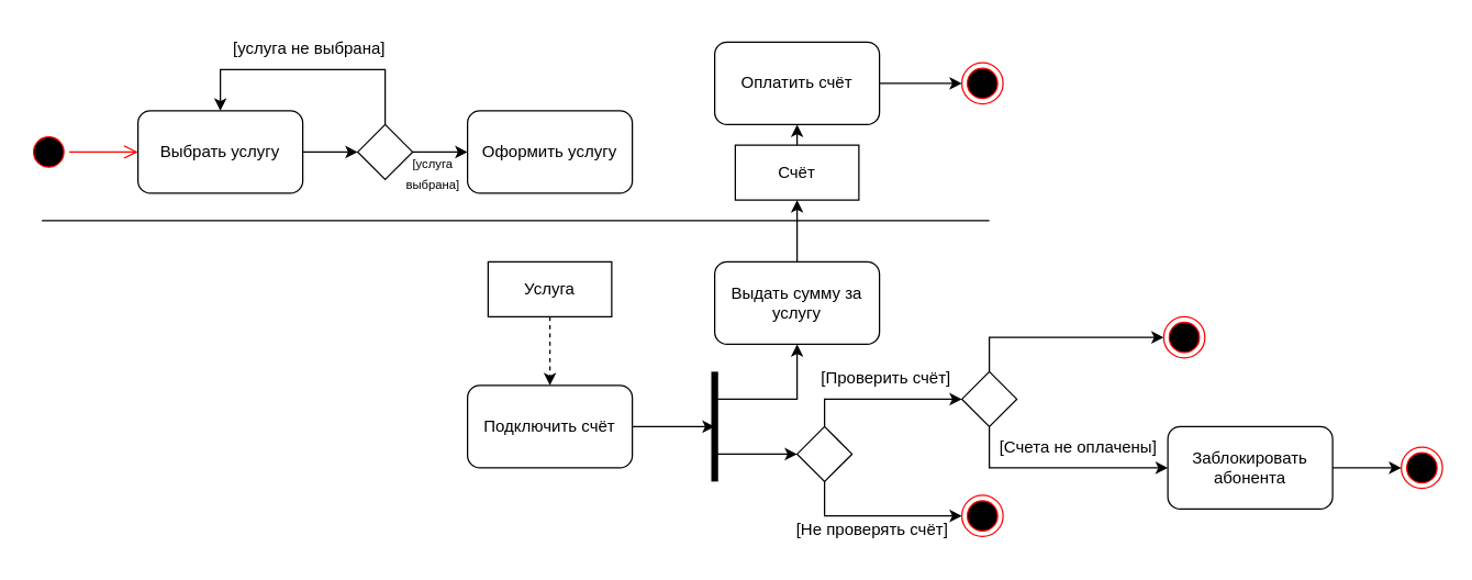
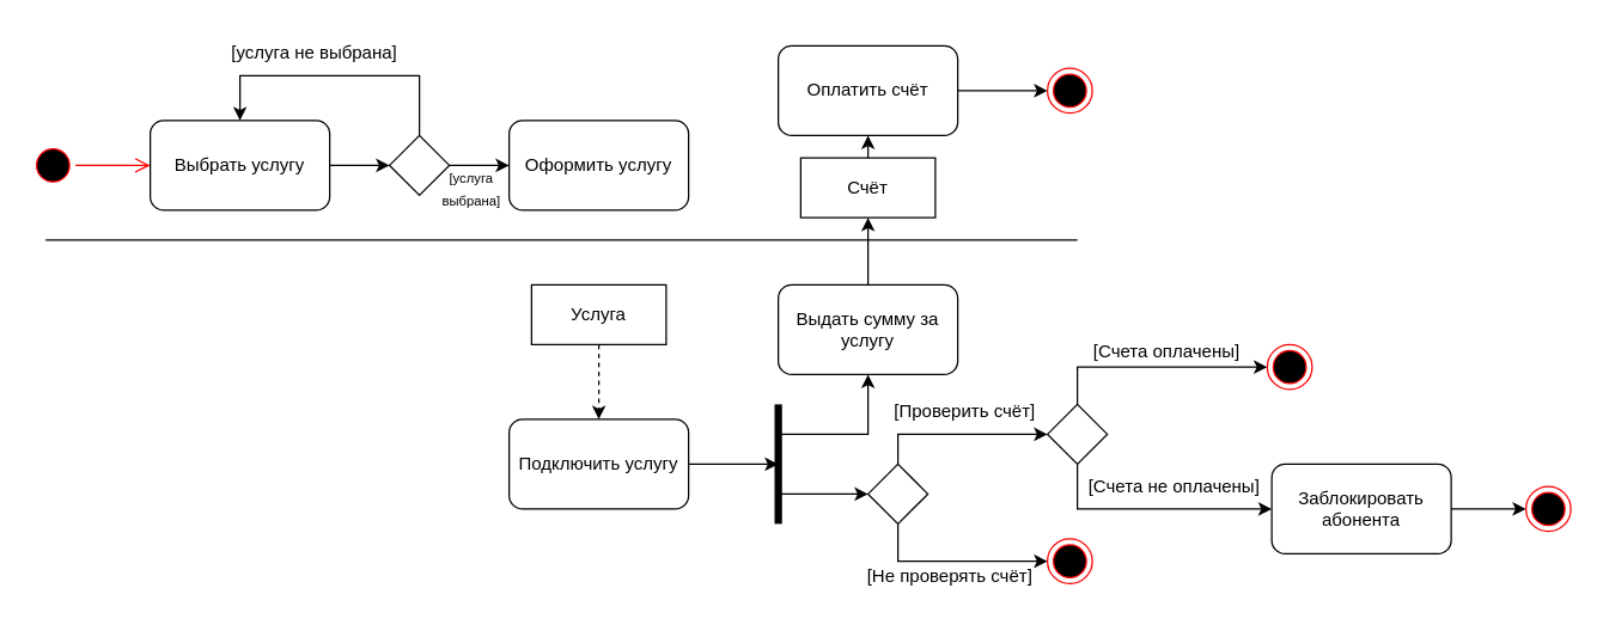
  <mxCell id="0" />
  <mxCell id="1" parent="0" />
  <mxCell id="2" value="" style="ellipse;html=1;shape=startState;fillColor=#000000;strokeColor=#ff0000;" vertex="1" parent="1"><mxGeometry y="95" width="30" height="30" as="geometry" x="20" /></mxCell>
  <mxCell id="3" value="" style="edgeStyle=orthogonalEdgeStyle;html=1;verticalAlign=bottom;endArrow=open;endSize=8;strokeColor=#ff0000;rounded=0;entryX=0;entryY=0.5;entryDx=0;entryDy=0;" edge="1" source="2" parent="1" target="4"><mxGeometry relative="1" as="geometry"><mxPoint x="110" y="105" as="targetPoint" /></mxGeometry></mxCell>
  <mxCell id="4" value="Выбрать услугу" style="rounded=1;whiteSpace=wrap;html=1;" vertex="1" parent="1"><mxGeometry x="100" y="80" width="120" height="60" as="geometry" /></mxCell>
  <mxCell id="5" value="Оформить услугу" style="rounded=1;whiteSpace=wrap;html=1;" vertex="1" parent="1"><mxGeometry x="340" y="80" width="120" height="60" as="geometry" /></mxCell>
  <mxCell id="6" value="" style="endArrow=none;html=1;rounded=0;" edge="1" parent="1"><mxGeometry width="50" height="50" relative="1" as="geometry"><mxPoint x="30" y="160" as="sourcePoint" /><mxPoint x="720" y="160" as="targetPoint" /></mxGeometry></mxCell>
  <mxCell id="7" value="Услуга" style="rounded=0;whiteSpace=wrap;html=1;" vertex="1" parent="1"><mxGeometry x="355" y="190" width="90" height="40" as="geometry" /></mxCell>
  <mxCell id="8" value="" style="rhombus;whiteSpace=wrap;html=1;" vertex="1" parent="1"><mxGeometry x="260" y="90" width="40" height="40" as="geometry" /></mxCell>
  <mxCell id="9" value="" style="endArrow=classic;html=1;rounded=0;exitX=1;exitY=0.5;exitDx=0;exitDy=0;entryX=0;entryY=0.5;entryDx=0;entryDy=0;" edge="1" parent="1" source="4" target="8"><mxGeometry width="50" height="50" relative="1" as="geometry"><mxPoint x="200" y="210" as="sourcePoint" /><mxPoint x="250" y="160" as="targetPoint" /></mxGeometry></mxCell>
  <mxCell id="10" value="" style="endArrow=classic;html=1;rounded=0;exitX=1;exitY=0.5;exitDx=0;exitDy=0;entryX=0;entryY=0.5;entryDx=0;entryDy=0;" edge="1" parent="1" source="8" target="5"><mxGeometry width="50" height="50" relative="1" as="geometry"><mxPoint x="200" y="210" as="sourcePoint" /><mxPoint x="250" y="160" as="targetPoint" /></mxGeometry></mxCell>
  <mxCell id="11" value="" style="endArrow=classic;html=1;rounded=0;exitX=0.5;exitY=0;exitDx=0;exitDy=0;entryX=0.5;entryY=0;entryDx=0;entryDy=0;" edge="1" parent="1" source="8" target="4"><mxGeometry width="50" height="50" relative="1" as="geometry"><mxPoint x="200" y="150" as="sourcePoint" /><mxPoint x="250" y="100" as="targetPoint" /><Array as="points"><mxPoint x="280" y="50" /><mxPoint x="160" y="50" /></Array></mxGeometry></mxCell>
- <mxCell id="12" value="[услуга не выбрана]" style="text;html=1;strokeColor=none;fillColor=none;align=center;verticalAlign=middle;whiteSpace=wrap;rounded=0;" vertex="1" parent="1"><mxGeometry x="150" y="20" width="150" height="30" as="geometry" /></mxCell>
+ <mxCell id="12" value="[услуга не выбрана]" style="text;html=1;strokeColor=none;fillColor=none;align=center;verticalAlign=middle;whiteSpace=wrap;rounded=0;" vertex="1" parent="1"><mxGeometry x="135" y="20" width="150" height="30" as="geometry" /></mxCell>
  <mxCell id="13" value="&lt;font style=&quot;font-size: 9px;&quot;&gt;[услуга выбрана]&lt;/font&gt;" style="text;html=1;strokeColor=none;fillColor=none;align=center;verticalAlign=middle;whiteSpace=wrap;rounded=0;" vertex="1" parent="1"><mxGeometry x="280" y="110" width="70" height="30" as="geometry" /></mxCell>
  <mxCell id="14" value="" style="endArrow=classic;html=1;rounded=0;fontSize=9;exitX=0.5;exitY=1;exitDx=0;exitDy=0;dashed=1;" edge="1" parent="1" source="7" target="15"><mxGeometry width="50" height="50" relative="1" as="geometry"><mxPoint x="360" y="260" as="sourcePoint" /><mxPoint x="400" y="270" as="targetPoint" /></mxGeometry></mxCell>
- <mxCell id="15" value="&lt;font style=&quot;font-size: 12px;&quot;&gt;Подключить счёт&lt;/font&gt;" style="rounded=1;whiteSpace=wrap;html=1;fontSize=9;" vertex="1" parent="1"><mxGeometry x="340" y="280" width="120" height="60" as="geometry" /></mxCell>
+ <mxCell id="15" value="&lt;font style=&quot;font-size: 12px;&quot;&gt;Подключить услугу&lt;/font&gt;" style="rounded=1;whiteSpace=wrap;html=1;fontSize=9;" vertex="1" parent="1"><mxGeometry x="340" y="280" width="120" height="60" as="geometry" /></mxCell>
  <mxCell id="16" value="" style="ellipse;html=1;shape=endState;fillColor=#000000;strokeColor=#ff0000;fontSize=12;" vertex="1" parent="1"><mxGeometry x="700" y="45" width="30" height="30" as="geometry" /></mxCell>
  <mxCell id="17" style="edgeStyle=orthogonalEdgeStyle;rounded=0;orthogonalLoop=1;jettySize=auto;html=1;exitX=0.5;exitY=0;exitDx=0;exitDy=0;entryX=0.5;entryY=1;entryDx=0;entryDy=0;fontSize=12;" edge="1" parent="1" source="18" target="19"><mxGeometry relative="1" as="geometry" /></mxCell>
  <mxCell id="18" value="&lt;span style=&quot;font-size: 12px;&quot;&gt;Выдать сумму за услугу&lt;/span&gt;" style="rounded=1;whiteSpace=wrap;html=1;fontSize=9;" vertex="1" parent="1"><mxGeometry x="520" y="190" width="120" height="60" as="geometry" /></mxCell>
  <mxCell id="19" value="Счёт" style="rounded=0;whiteSpace=wrap;html=1;" vertex="1" parent="1"><mxGeometry x="535" y="105" width="90" height="40" as="geometry" /></mxCell>
  <mxCell id="20" value="Оплатить счёт" style="rounded=1;whiteSpace=wrap;html=1;fontSize=12;" vertex="1" parent="1"><mxGeometry x="520" y="30" width="120" height="60" as="geometry" /></mxCell>
  <mxCell id="21" value="" style="endArrow=classic;html=1;rounded=0;fontSize=12;exitX=1;exitY=0.5;exitDx=0;exitDy=0;entryX=0;entryY=0.5;entryDx=0;entryDy=0;" edge="1" parent="1" source="20" target="16"><mxGeometry width="50" height="50" relative="1" as="geometry"><mxPoint x="490" y="190" as="sourcePoint" /><mxPoint x="540" y="140" as="targetPoint" /></mxGeometry></mxCell>
  <mxCell id="22" value="" style="endArrow=classic;html=1;rounded=0;fontSize=12;exitX=0.5;exitY=0;exitDx=0;exitDy=0;entryX=0.5;entryY=1;entryDx=0;entryDy=0;" edge="1" parent="1" source="19" target="20"><mxGeometry width="50" height="50" relative="1" as="geometry"><mxPoint x="560" y="190" as="sourcePoint" /><mxPoint x="610" y="140" as="targetPoint" /></mxGeometry></mxCell>
  <mxCell id="23" value="" style="endArrow=none;html=1;rounded=0;fontSize=12;strokeWidth=5;" edge="1" parent="1"><mxGeometry width="50" height="50" relative="1" as="geometry"><mxPoint x="520" y="270" as="sourcePoint" /><mxPoint x="520" y="350" as="targetPoint" /></mxGeometry></mxCell>
  <mxCell id="24" value="" style="endArrow=classic;html=1;rounded=0;strokeWidth=1;fontSize=12;exitX=1;exitY=0.5;exitDx=0;exitDy=0;" edge="1" parent="1" source="15"><mxGeometry width="50" height="50" relative="1" as="geometry"><mxPoint x="560" y="320" as="sourcePoint" /><mxPoint x="520" y="310" as="targetPoint" /></mxGeometry></mxCell>
  <mxCell id="25" value="" style="endArrow=classic;html=1;rounded=0;strokeWidth=1;fontSize=12;entryX=0.5;entryY=1;entryDx=0;entryDy=0;" edge="1" parent="1" target="18"><mxGeometry width="50" height="50" relative="1" as="geometry"><mxPoint x="520" y="290" as="sourcePoint" /><mxPoint x="610" y="270" as="targetPoint" /><Array as="points"><mxPoint x="580" y="290" /></Array></mxGeometry></mxCell>
  <mxCell id="26" value="" style="endArrow=classic;html=1;rounded=0;strokeWidth=1;fontSize=12;" edge="1" parent="1"><mxGeometry width="50" height="50" relative="1" as="geometry"><mxPoint x="520" y="330" as="sourcePoint" /><mxPoint x="580" y="330" as="targetPoint" /></mxGeometry></mxCell>
  <mxCell id="27" value="" style="rhombus;whiteSpace=wrap;html=1;" vertex="1" parent="1"><mxGeometry x="580" y="310" width="40" height="40" as="geometry" /></mxCell>
  <mxCell id="28" value="" style="endArrow=classic;html=1;rounded=0;strokeWidth=1;fontSize=12;exitX=0.5;exitY=0;exitDx=0;exitDy=0;" edge="1" parent="1" source="27"><mxGeometry width="50" height="50" relative="1" as="geometry"><mxPoint x="540" y="320" as="sourcePoint" /><mxPoint x="700" y="290" as="targetPoint" /><Array as="points"><mxPoint x="600" y="290" /></Array></mxGeometry></mxCell>
  <mxCell id="29" value="" style="endArrow=classic;html=1;rounded=0;strokeWidth=1;fontSize=12;exitX=0.5;exitY=1;exitDx=0;exitDy=0;entryX=0;entryY=0.5;entryDx=0;entryDy=0;" edge="1" parent="1" source="27" target="32"><mxGeometry width="50" height="50" relative="1" as="geometry"><mxPoint x="540" y="320" as="sourcePoint" /><mxPoint x="700" y="370" as="targetPoint" /><Array as="points"><mxPoint x="600" y="375" /></Array></mxGeometry></mxCell>
  <mxCell id="30" value="[Проверить счёт]" style="text;html=1;strokeColor=none;fillColor=none;align=center;verticalAlign=middle;whiteSpace=wrap;rounded=0;fontSize=12;" vertex="1" parent="1"><mxGeometry x="590" y="260" width="110" height="30" as="geometry" /></mxCell>
  <mxCell id="31" value="[Не проверять счёт]" style="text;html=1;strokeColor=none;fillColor=none;align=center;verticalAlign=middle;whiteSpace=wrap;rounded=0;fontSize=12;" vertex="1" parent="1"><mxGeometry x="570" y="370" width="130" height="30" as="geometry" /></mxCell>
  <mxCell id="32" value="" style="ellipse;html=1;shape=endState;fillColor=#000000;strokeColor=#ff0000;fontSize=12;" vertex="1" parent="1"><mxGeometry x="700" y="360" width="30" height="30" as="geometry" /></mxCell>
  <mxCell id="33" value="" style="rhombus;whiteSpace=wrap;html=1;" vertex="1" parent="1"><mxGeometry x="700" y="270" width="40" height="40" as="geometry" /></mxCell>
  <mxCell id="34" value="" style="endArrow=classic;html=1;rounded=0;strokeWidth=1;fontSize=12;exitX=0.5;exitY=0;exitDx=0;exitDy=0;entryX=0;entryY=0.5;entryDx=0;entryDy=0;" edge="1" parent="1" source="33" target="36"><mxGeometry width="50" height="50" relative="1" as="geometry"><mxPoint x="650" y="320" as="sourcePoint" /><mxPoint x="820" y="240" as="targetPoint" /><Array as="points"><mxPoint x="720" y="245" /></Array></mxGeometry></mxCell>
  <mxCell id="35" value="" style="endArrow=classic;html=1;rounded=0;strokeWidth=1;fontSize=12;exitX=0.5;exitY=1;exitDx=0;exitDy=0;entryX=1;entryY=1;entryDx=0;entryDy=0;" edge="1" parent="1" source="33" target="38"><mxGeometry width="50" height="50" relative="1" as="geometry"><mxPoint x="650" y="320" as="sourcePoint" /><mxPoint x="850" y="340" as="targetPoint" /><Array as="points"><mxPoint x="720" y="340" /></Array></mxGeometry></mxCell>
  <mxCell id="36" value="" style="ellipse;html=1;shape=endState;fillColor=#000000;strokeColor=#ff0000;fontSize=12;" vertex="1" parent="1"><mxGeometry x="847" y="230" width="30" height="30" as="geometry" /></mxCell>
+ <mxCell id="37" value="[Счета оплачены]" style="text;html=1;strokeColor=none;fillColor=none;align=center;verticalAlign=middle;whiteSpace=wrap;rounded=0;fontSize=12;" vertex="1" parent="1"><mxGeometry x="730" y="220" width="100" height="30" as="geometry" /></mxCell>
  <mxCell id="38" value="[Счета не оплачены]" style="text;html=1;strokeColor=none;fillColor=none;align=center;verticalAlign=middle;whiteSpace=wrap;rounded=0;fontSize=12;" vertex="1" parent="1"><mxGeometry x="720" y="310" width="130" height="30" as="geometry" /></mxCell>
  <mxCell id="39" value="Заблокировать абонента" style="rounded=1;whiteSpace=wrap;html=1;fontSize=12;" vertex="1" parent="1"><mxGeometry x="850" y="310" width="120" height="60" as="geometry" /></mxCell>
  <mxCell id="40" value="" style="endArrow=classic;html=1;rounded=0;strokeWidth=1;fontSize=12;exitX=1;exitY=0.5;exitDx=0;exitDy=0;" edge="1" parent="1" source="39"><mxGeometry width="50" height="50" relative="1" as="geometry"><mxPoint x="1000" y="310" as="sourcePoint" /><mxPoint x="1020" y="340" as="targetPoint" /></mxGeometry></mxCell>
  <mxCell id="41" value="" style="ellipse;html=1;shape=endState;fillColor=#000000;strokeColor=#ff0000;fontSize=12;" vertex="1" parent="1"><mxGeometry x="1020" y="325" width="30" height="30" as="geometry" /></mxCell>
